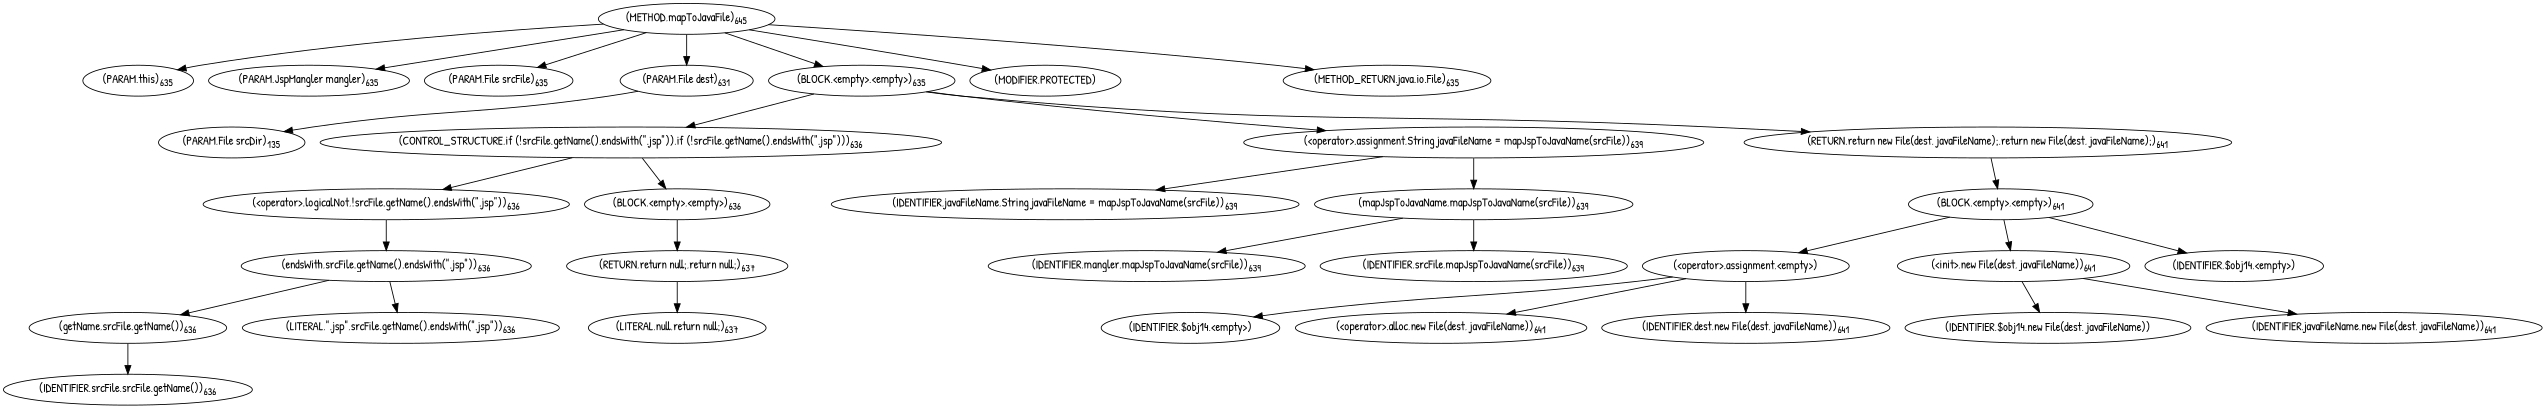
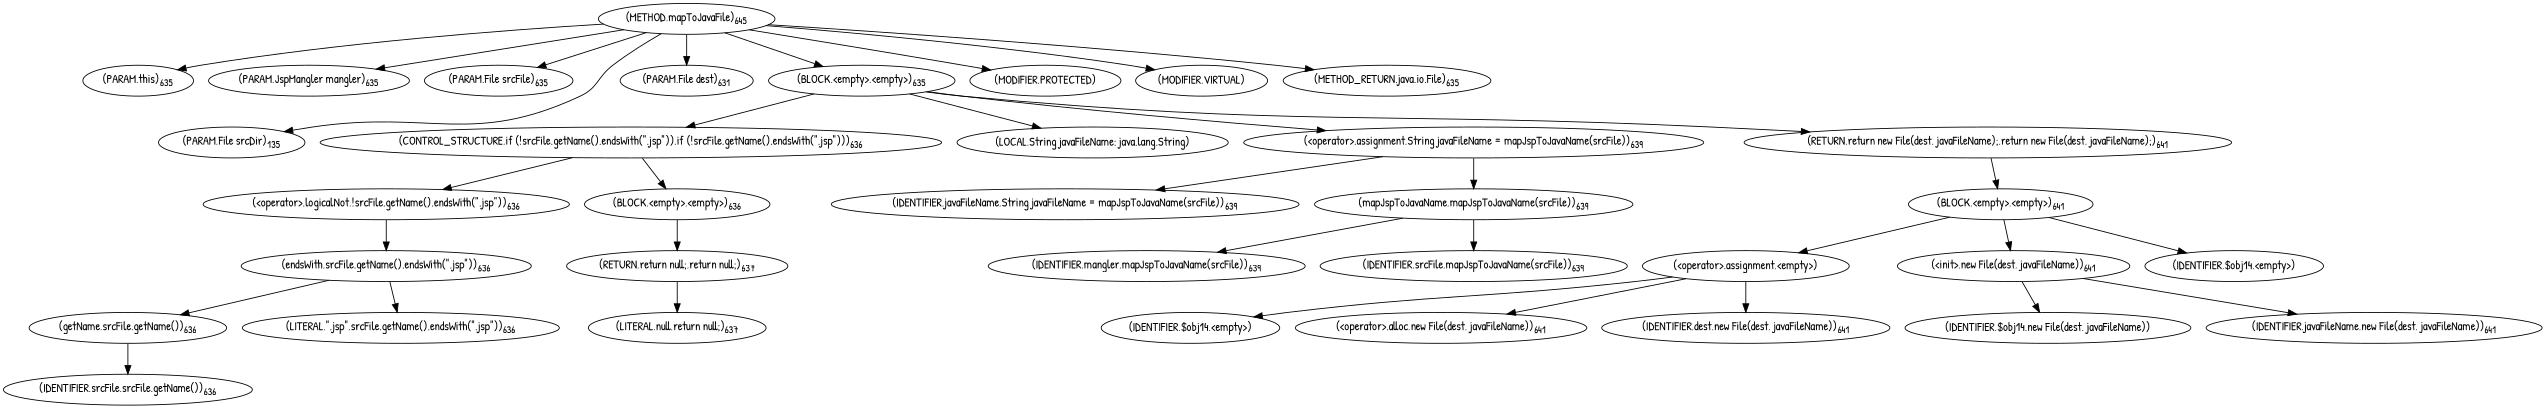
  digraph {
    fontname="Patrick Hand"
    node [fontname="Patrick Hand"]
    edge [fontname="Patrick Hand"]
    n1 [label=<(METHOD,mapToJavaFile)<SUB>645</SUB>>]
    n2 [label=<(PARAM,this)<SUB>635</SUB>>]
    n3 [label=<(PARAM,JspMangler mangler)<SUB>635</SUB>>]
    n4 [label=<(PARAM,File srcFile)<SUB>635</SUB>>]
    n5 [label=<(PARAM,File srcDir)<SUB>135</SUB>>]
    n6 [label=<(PARAM,File dest)<SUB>631</SUB>>]
    n7 [label=<(BLOCK,&lt;empty&gt;,&lt;empty&gt;)<SUB>635</SUB>>]
    n8 [label=<(MODIFIER,PROTECTED)>]
+   n9 [label=<(MODIFIER,VIRTUAL)>]
    n10 [label=<(METHOD_RETURN,java.io.File)<SUB>635</SUB>>]
    n11 [label=<(CONTROL_STRUCTURE,if (!srcFile.getName().endsWith(&quot;.jsp&quot;)),if (!srcFile.getName().endsWith(&quot;.jsp&quot;)))<SUB>636</SUB>>]
+   n12 [label=<(LOCAL,String javaFileName: java.lang.String)>]
    n13 [label=<(&lt;operator&gt;.assignment,String javaFileName = mapJspToJavaName(srcFile))<SUB>639</SUB>>]
    n14 [label=<(RETURN,return new File(dest, javaFileName);,return new File(dest, javaFileName);)<SUB>641</SUB>>]
    n15 [label=<(&lt;operator&gt;.logicalNot,!srcFile.getName().endsWith(&quot;.jsp&quot;))<SUB>636</SUB>>]
    n16 [label=<(BLOCK,&lt;empty&gt;,&lt;empty&gt;)<SUB>636</SUB>>]
    n17 [label=<(IDENTIFIER,javaFileName,String javaFileName = mapJspToJavaName(srcFile))<SUB>639</SUB>>]
    n18 [label=<(mapJspToJavaName,mapJspToJavaName(srcFile))<SUB>639</SUB>>]
    n19 [label=<(BLOCK,&lt;empty&gt;,&lt;empty&gt;)<SUB>641</SUB>>]
    n20 [label=<(endsWith,srcFile.getName().endsWith(&quot;.jsp&quot;))<SUB>636</SUB>>]
    n21 [label=<(RETURN,return null;,return null;)<SUB>637</SUB>>]
    n22 [label=<(getName,srcFile.getName())<SUB>636</SUB>>]
    n23 [label=<(LITERAL,&quot;.jsp&quot;,srcFile.getName().endsWith(&quot;.jsp&quot;))<SUB>636</SUB>>]
    n24 [label=<(IDENTIFIER,srcFile,srcFile.getName())<SUB>636</SUB>>]
    n25 [label=<(LITERAL,null,return null;)<SUB>637</SUB>>]
    n26 [label=<(IDENTIFIER,mangler,mapJspToJavaName(srcFile))<SUB>639</SUB>>]
    n27 [label=<(IDENTIFIER,srcFile,mapJspToJavaName(srcFile))<SUB>639</SUB>>]
    n28 [label=<(&lt;operator&gt;.assignment,&lt;empty&gt;)>]
    n29 [label=<(&lt;init&gt;,new File(dest, javaFileName))<SUB>641</SUB>>]
    n30 [label=<(IDENTIFIER,$obj14,&lt;empty&gt;)>]
    n31 [label=<(IDENTIFIER,$obj14,&lt;empty&gt;)>]
    n32 [label=<(&lt;operator&gt;.alloc,new File(dest, javaFileName))<SUB>641</SUB>>]
    n33 [label=<(IDENTIFIER,dest,new File(dest, javaFileName))<SUB>641</SUB>>]
    n34 [label=<(IDENTIFIER,$obj14,new File(dest, javaFileName))>]
    n35 [label=<(IDENTIFIER,javaFileName,new File(dest, javaFileName))<SUB>641</SUB>>]
    n1 -> n2
    n1 -> n3
    n1 -> n4
-   n6 -> n5
+   n1 -> n5
    n1 -> n6
    n1 -> n7
    n1 -> n8
+   n1 -> n9
    n1 -> n10
    n7 -> n11
+   n7 -> n12
    n7 -> n13
    n7 -> n14
    n11 -> n15
    n11 -> n16
    n13 -> n17
    n13 -> n18
    n14 -> n19
    n15 -> n20
    n16 -> n21
    n18 -> n26
    n18 -> n27
    n19 -> n28
    n19 -> n29
    n19 -> n30
    n20 -> n22
    n20 -> n23
    n21 -> n25
    n22 -> n24
    n28 -> n31
    n28 -> n32
    n28 -> n33
    n29 -> n34
    n29 -> n35
  }
